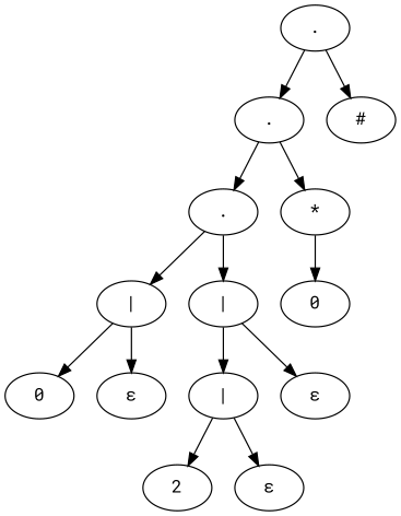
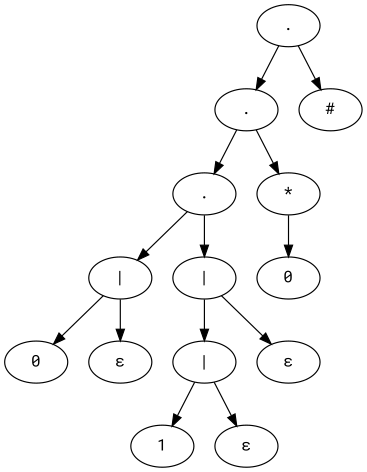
  digraph {
    fontname="Roboto Mono"
    node [fontname="Roboto Mono"]
    edge [fontname="Roboto Mono"]
    n1 [label="."]
    n2 [label="."]
    n3 [label="#"]
    n4 [label="."]
    n5 [label="*"]
    n6 [label="|"]
    n7 [label="|"]
    n8 [label=0]
    n9 [label="ε"]
    n10 [label="|"]
    n11 [label="ε"]
-   n12 [label=2]
+   n12 [label=1]
    n13 [label="ε"]
    n14 [label=0]
    n1 -> n2
    n1 -> n3
    n2 -> n4
    n2 -> n5
    n4 -> n6
    n4 -> n7
    n5 -> n14
    n6 -> n8
    n6 -> n9
    n7 -> n10
    n7 -> n11
    n10 -> n12
    n10 -> n13
  }
